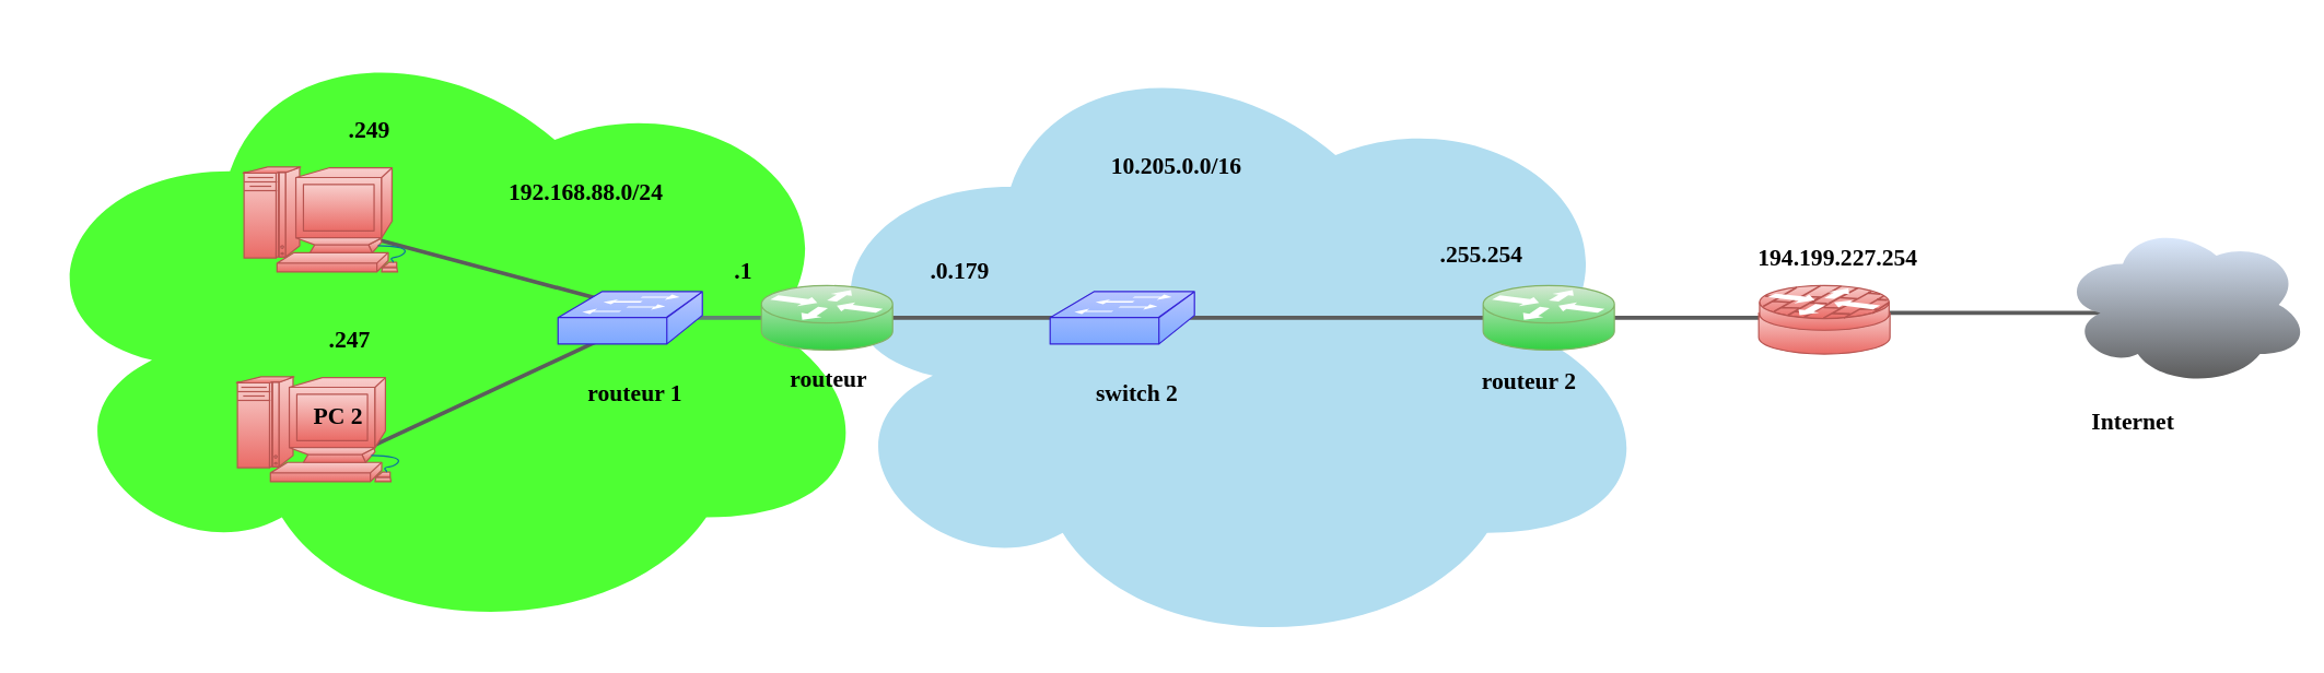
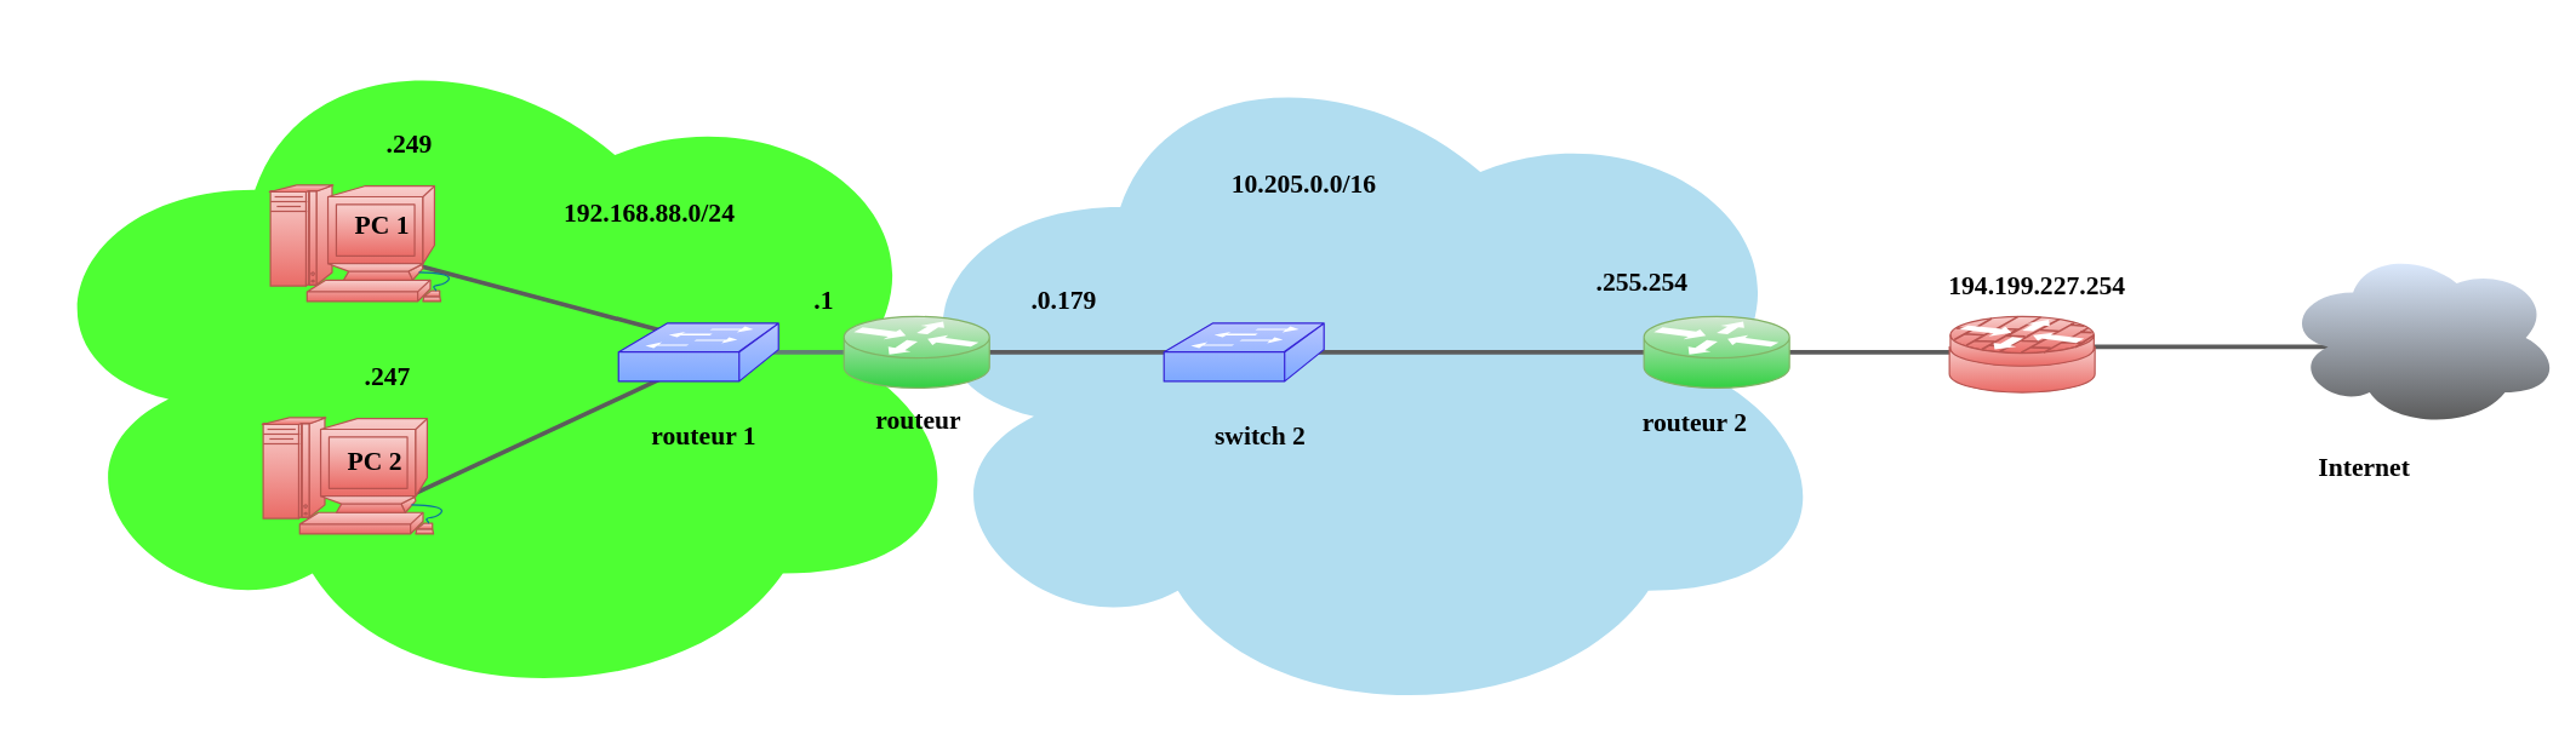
  <mxCell id="0" />
  <mxCell id="1" parent="0" />
  <mxCell id="2" value="" style="ellipse;shape=cloud;whiteSpace=wrap;html=1;strokeColor=none;fillColor=#b1ddf0;strokeWidth=12;" parent="1" vertex="1"><mxGeometry x="1210" y="44" width="1320" height="960" as="geometry" /></mxCell>
  <mxCell id="3" value="&lt;span style=&quot;color: rgba(0 , 0 , 0 , 0) ; font-family: monospace ; font-size: 0px&quot;&gt;%3CmxGraphModel%3E%3Croot%3E%3CmxCell%20id%3D%220%22%2F%3E%3CmxCell%20id%3D%221%22%20parent%3D%220%22%2F%3E%3CmxCell%20id%3D%222%22%20value%3D%22.255.254%22%20style%3D%22shape%3Dext%3Bdouble%3D1%3Brounded%3D0%3BwhiteSpace%3Dwrap%3Bhtml%3D1%3BfontFamily%3DVerdana%3BfontColor%3D%23000000%3BstrokeColor%3Dnone%3BstrokeWidth%3D6%3BfillColor%3Dnone%3BgradientColor%3D%235C5C5C%3BfontSize%3D36%3BfontStyle%3D1%22%20vertex%3D%221%22%20parent%3D%221%22%3E%3CmxGeometry%20x%3D%221975%22%20y%3D%22395.75%22%20width%3D%22405%22%20height%3D%2295%22%20as%3D%22geometry%22%2F%3E%3C%2FmxCell%3E%3C%2Froot%3E%3C%2FmxGraphModel%3E&lt;/span&gt;" style="ellipse;shape=cloud;whiteSpace=wrap;html=1;strokeColor=none;fillColor=#4EFF33;strokeWidth=12;fontFamily=Verdana;fontColor=#000000;" parent="1" vertex="1"><mxGeometry x="20" y="20.5" width="1320" height="960" as="geometry" /></mxCell>
  <mxCell id="4" value="" style="line;strokeWidth=6;html=1;perimeter=backbonePerimeter;points=[];outlineConnect=0;fillColor=#8A8A8A;gradientColor=#628074;rotation=15;strokeColor=#5C5C5C;" parent="1" vertex="1"><mxGeometry x="569.32" y="409.18" width="380" height="10" as="geometry" /></mxCell>
  <mxCell id="5" value="" style="line;strokeWidth=6;html=1;perimeter=backbonePerimeter;points=[];outlineConnect=0;fillColor=#4EFF33;gradientColor=#32D042;rotation=-25;strokeColor=#5C5C5C;" parent="1" vertex="1"><mxGeometry x="550" y="594" width="380" height="10" as="geometry" /></mxCell>
  <mxCell id="6" value="" style="shape=mxgraph.cisco.computers_and_peripherals.macintosh;sketch=0;html=1;pointerEvents=1;dashed=0;fillColor=#f8cecc;strokeColor=#b85450;strokeWidth=2;verticalLabelPosition=bottom;verticalAlign=top;align=center;outlineConnect=0;gradientColor=#ea6b66;" parent="1" vertex="1"><mxGeometry x="360" y="574" width="270" height="160" as="geometry" /></mxCell>
  <mxCell id="7" value="" style="shape=mxgraph.cisco.computers_and_peripherals.macintosh;sketch=0;html=1;pointerEvents=1;dashed=0;fillColor=#f8cecc;strokeColor=#b85450;strokeWidth=2;verticalLabelPosition=bottom;verticalAlign=top;align=center;outlineConnect=0;gradientColor=#ea6b66;" parent="1" vertex="1"><mxGeometry x="370" y="254" width="270" height="160" as="geometry" /></mxCell>
  <mxCell id="8" value="" style="line;strokeWidth=6;html=1;perimeter=backbonePerimeter;points=[];outlineConnect=0;fillColor=#8A8A8A;gradientColor=#628074;rotation=0;strokeColor=#628074;" parent="1" vertex="1"><mxGeometry x="1000" y="479" width="250" height="10" as="geometry" /></mxCell>
  <mxCell id="9" value="" style="shape=mxgraph.cisco.switches.workgroup_switch;sketch=0;html=1;pointerEvents=1;dashed=0;fillColor=#B8C6FF;strokeColor=#3422D7;strokeWidth=2;verticalLabelPosition=bottom;verticalAlign=top;align=center;outlineConnect=0;gradientColor=#7DA8FF;" parent="1" vertex="1"><mxGeometry x="850" y="444" width="220" height="80" as="geometry" /></mxCell>
  <mxCell id="10" value="" style="line;strokeWidth=6;html=1;perimeter=backbonePerimeter;points=[];outlineConnect=0;fillColor=#8A8A8A;gradientColor=#628074;rotation=0;strokeColor=#5C5C5C;" parent="1" vertex="1"><mxGeometry x="1320" y="479" width="380" height="10" as="geometry" /></mxCell>
  <mxCell id="11" value="" style="shape=mxgraph.cisco.routers.router;sketch=0;html=1;pointerEvents=1;dashed=0;fillColor=#d5e8d4;strokeColor=#82B366;strokeWidth=2;verticalLabelPosition=bottom;verticalAlign=top;align=center;outlineConnect=0;gradientColor=#32D042;" parent="1" vertex="1"><mxGeometry x="1160" y="434.75" width="200" height="98.5" as="geometry" /></mxCell>
  <mxCell id="12" value="" style="edgeStyle=none;html=1;" parent="1" source="13" target="10" edge="1"><mxGeometry relative="1" as="geometry" /></mxCell>
  <mxCell id="13" value="" style="line;strokeWidth=6;html=1;perimeter=backbonePerimeter;points=[];outlineConnect=0;fillColor=#8A8A8A;gradientColor=#628074;rotation=0;strokeColor=#5C5C5C;" parent="1" vertex="1"><mxGeometry x="1730" y="479" width="530" height="10" as="geometry" /></mxCell>
  <mxCell id="14" value="" style="shape=mxgraph.cisco.switches.workgroup_switch;sketch=0;html=1;pointerEvents=1;dashed=0;fillColor=#B8C6FF;strokeColor=#3422D7;strokeWidth=2;verticalLabelPosition=bottom;verticalAlign=top;align=center;outlineConnect=0;gradientColor=#7DA8FF;" parent="1" vertex="1"><mxGeometry x="1600" y="444" width="220" height="80" as="geometry" /></mxCell>
  <mxCell id="15" value="" style="line;strokeWidth=6;html=1;perimeter=backbonePerimeter;points=[];outlineConnect=0;fillColor=#8A8A8A;gradientColor=#628074;rotation=0;strokeColor=#5C5C5C;" parent="1" vertex="1"><mxGeometry x="2390" y="466.5" width="370" height="35" as="geometry" /></mxCell>
  <mxCell id="16" value="" style="shape=mxgraph.cisco.routers.router;sketch=0;html=1;pointerEvents=1;dashed=0;fillColor=#d5e8d4;strokeColor=#82B366;strokeWidth=2;verticalLabelPosition=bottom;verticalAlign=top;align=center;outlineConnect=0;gradientColor=#32D042;" parent="1" vertex="1"><mxGeometry x="2260" y="434.75" width="200" height="98.5" as="geometry" /></mxCell>
  <mxCell id="17" value="10.205.0.0/16" style="shape=ext;double=1;rounded=0;whiteSpace=wrap;html=1;fontFamily=Verdana;fontColor=#000000;strokeColor=none;strokeWidth=6;fillColor=none;gradientColor=#5C5C5C;fontSize=36;fontStyle=1" parent="1" vertex="1"><mxGeometry x="1590" y="204" width="405" height="95" as="geometry" /></mxCell>
  <mxCell id="18" value="192.168.88.0/24" style="shape=ext;double=1;rounded=0;whiteSpace=wrap;html=1;fontFamily=Verdana;fontColor=#000000;strokeColor=none;strokeWidth=6;fillColor=none;gradientColor=#5C5C5C;fontSize=36;fontStyle=1" parent="1" vertex="1"><mxGeometry x="690" y="244" width="405" height="95" as="geometry" /></mxCell>
  <mxCell id="19" value=".247" style="shape=ext;double=1;rounded=0;whiteSpace=wrap;html=1;fontFamily=Verdana;fontColor=#000000;strokeColor=none;strokeWidth=6;fillColor=none;gradientColor=#5C5C5C;fontSize=36;fontStyle=1" parent="1" vertex="1"><mxGeometry x="330" y="469" width="405" height="95" as="geometry" /></mxCell>
  <mxCell id="20" value=".249" style="shape=ext;double=1;rounded=0;whiteSpace=wrap;html=1;fontFamily=Verdana;fontColor=#000000;strokeColor=none;strokeWidth=6;fillColor=none;gradientColor=#5C5C5C;fontSize=36;fontStyle=1" parent="1" vertex="1"><mxGeometry x="360" y="149" width="405" height="95" as="geometry" /></mxCell>
  <mxCell id="21" value=".1" style="shape=ext;double=1;rounded=0;whiteSpace=wrap;html=1;fontFamily=Verdana;fontColor=#000000;strokeColor=none;strokeWidth=6;fillColor=none;gradientColor=#5C5C5C;fontSize=36;fontStyle=1" parent="1" vertex="1"><mxGeometry x="930" y="364" width="405" height="95" as="geometry" /></mxCell>
  <mxCell id="22" value=".0.179" style="shape=ext;double=1;rounded=0;whiteSpace=wrap;html=1;fontFamily=Verdana;fontColor=#000000;strokeColor=none;strokeWidth=6;fillColor=none;gradientColor=#5C5C5C;fontSize=36;fontStyle=1" parent="1" vertex="1"><mxGeometry x="1260" y="364" width="405" height="95" as="geometry" /></mxCell>
  <mxCell id="23" value=".255.254" style="shape=ext;double=1;rounded=0;whiteSpace=wrap;html=1;fontFamily=Verdana;fontColor=#000000;strokeColor=none;strokeWidth=6;fillColor=none;gradientColor=#5C5C5C;fontSize=36;fontStyle=1" parent="1" vertex="1"><mxGeometry x="2055" y="339.75" width="405" height="95" as="geometry" /></mxCell>
  <mxCell id="24" value="Internet" style="shape=ext;double=1;rounded=0;whiteSpace=wrap;html=1;fontFamily=Verdana;fontColor=#000000;strokeColor=none;strokeWidth=6;fillColor=none;gradientColor=#5C5C5C;fontSize=36;fontStyle=1" parent="1" vertex="1"><mxGeometry x="3047.5" y="594" width="405" height="95" as="geometry" /></mxCell>
  <mxCell id="25" value="routeur 2" style="shape=ext;double=1;rounded=0;whiteSpace=wrap;html=1;fontFamily=Verdana;fontColor=#000000;strokeColor=none;strokeWidth=6;fillColor=none;gradientColor=#5C5C5C;fontSize=36;fontStyle=1" parent="1" vertex="1"><mxGeometry x="2220" y="533.25" width="220" height="95" as="geometry" /></mxCell>
  <mxCell id="26" value="switch 2" style="shape=ext;double=1;rounded=0;whiteSpace=wrap;html=1;fontFamily=Verdana;fontColor=#000000;strokeColor=none;strokeWidth=6;fillColor=none;gradientColor=#5C5C5C;fontSize=36;fontStyle=1" parent="1" vertex="1"><mxGeometry x="1530" y="551.5" width="405" height="95" as="geometry" /></mxCell>
  <mxCell id="27" value="routeur 1" style="shape=ext;double=1;rounded=0;whiteSpace=wrap;html=1;fontFamily=Verdana;fontColor=#000000;strokeColor=none;strokeWidth=6;fillColor=none;gradientColor=#5C5C5C;fontSize=36;fontStyle=1" parent="1" vertex="1"><mxGeometry x="765" y="551.5" width="405" height="95" as="geometry" /></mxCell>
  <mxCell id="28" value="routeur" style="shape=ext;double=1;rounded=0;whiteSpace=wrap;html=1;fontFamily=Verdana;fontColor=#000000;strokeColor=none;strokeWidth=6;fillColor=none;gradientColor=#5C5C5C;fontSize=36;fontStyle=1" parent="1" vertex="1"><mxGeometry x="1060" y="529" width="405" height="95" as="geometry" /></mxCell>
  <mxCell id="29" value="PC 2" style="shape=ext;double=1;rounded=0;whiteSpace=wrap;html=1;fontFamily=Verdana;fontColor=#000000;strokeColor=none;strokeWidth=6;fillColor=none;gradientColor=#5C5C5C;fontSize=36;fontStyle=1" parent="1" vertex="1"><mxGeometry x="440" y="589" width="150" height="90" as="geometry" /></mxCell>
+ <mxCell id="30" value="PC 1" style="shape=ext;double=1;rounded=0;whiteSpace=wrap;html=1;fontFamily=Verdana;fontColor=#000000;strokeColor=none;strokeWidth=6;fillColor=none;gradientColor=#5C5C5C;fontSize=36;fontStyle=1" parent="1" vertex="1"><mxGeometry x="450" y="264" width="150" height="90" as="geometry" /></mxCell>
  <mxCell id="31" value="194.199.227.254" style="shape=ext;double=1;rounded=0;whiteSpace=wrap;html=1;fontFamily=Verdana;fontColor=#000000;strokeColor=none;strokeWidth=6;fillColor=none;gradientColor=#5C5C5C;fontSize=36;fontStyle=1" parent="1" vertex="1"><mxGeometry x="2597.5" y="344" width="405" height="95" as="geometry" /></mxCell>
  <mxCell id="32" value="" style="line;strokeWidth=6;html=1;perimeter=backbonePerimeter;points=[];outlineConnect=0;fillColor=#8A8A8A;gradientColor=#628074;rotation=0;strokeColor=#5C5C5C;" parent="1" vertex="1"><mxGeometry x="2850" y="459" width="370" height="35" as="geometry" /></mxCell>
  <mxCell id="33" value="" style="ellipse;shape=cloud;whiteSpace=wrap;html=1;strokeColor=none;fillColor=#dae8fc;strokeWidth=12;gradientColor=#5C5C5C;" parent="1" vertex="1"><mxGeometry x="3140" y="339" width="380" height="250" as="geometry" /></mxCell>
  <mxCell id="34" value="" style="shape=mxgraph.cisco.security.router_firewall;html=1;pointerEvents=1;dashed=0;fillColor=#f8cecc;strokeColor=#b85450;strokeWidth=2;verticalLabelPosition=bottom;verticalAlign=top;align=center;outlineConnect=0;gradientColor=#ea6b66;" parent="1" vertex="1"><mxGeometry x="2680" y="434.75" width="200" height="104.5" as="geometry" /></mxCell>
